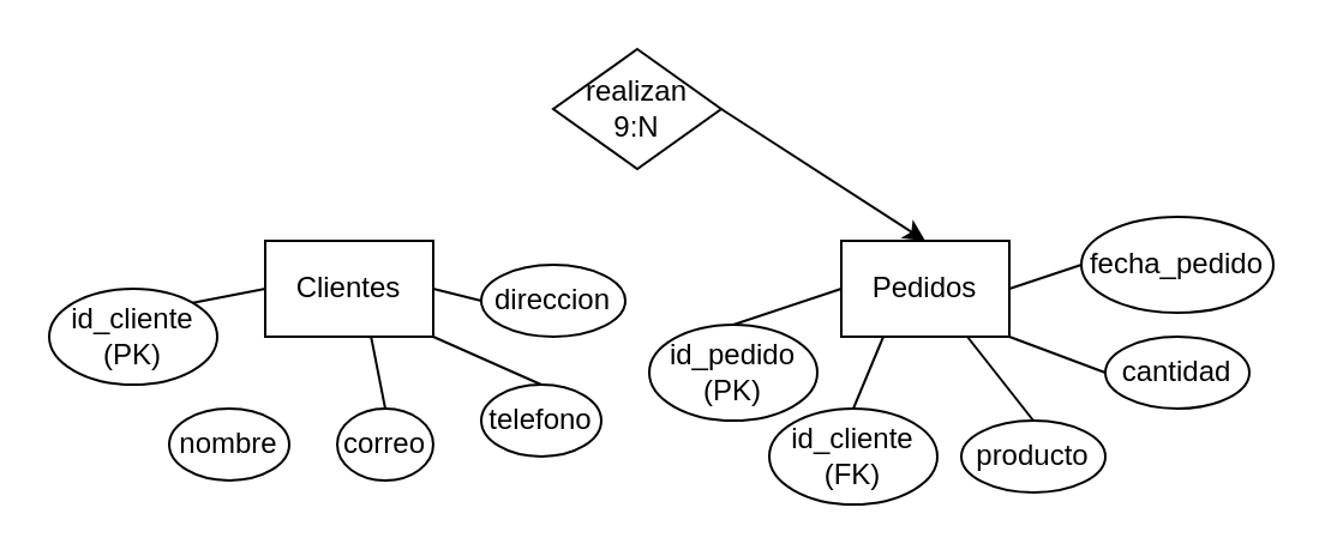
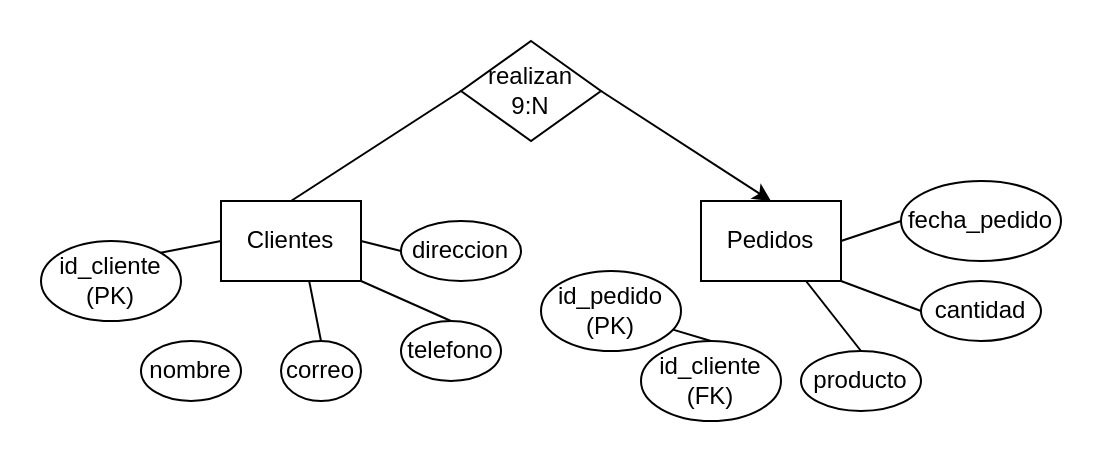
  <mxCell id="0" />
  <mxCell id="1" parent="0" />
  <mxCell id="2" value="Pedidos" style="rounded=0;whiteSpace=wrap;html=1;" vertex="1" parent="1"><mxGeometry x="350" y="100" width="70" height="40" as="geometry" /></mxCell>
  <mxCell id="3" value="&lt;div&gt;Clientes&lt;/div&gt;" style="rounded=0;whiteSpace=wrap;html=1;" vertex="1" parent="1"><mxGeometry x="110" y="100" width="70" height="40" as="geometry" /></mxCell>
  <mxCell id="4" value="nombre" style="ellipse;whiteSpace=wrap;html=1;" vertex="1" parent="1"><mxGeometry x="70" y="170" width="50" height="30" as="geometry" /></mxCell>
  <mxCell id="5" value="correo" style="ellipse;whiteSpace=wrap;html=1;" vertex="1" parent="1"><mxGeometry x="140" y="170" width="40" height="30" as="geometry" /></mxCell>
  <mxCell id="6" value="direccion" style="ellipse;whiteSpace=wrap;html=1;" vertex="1" parent="1"><mxGeometry x="200" y="110" width="60" height="30" as="geometry" /></mxCell>
  <mxCell id="7" value="id_cliente&lt;div&gt;(PK)&lt;/div&gt;" style="ellipse;whiteSpace=wrap;html=1;" vertex="1" parent="1"><mxGeometry x="20" y="120" width="70" height="40" as="geometry" /></mxCell>
  <mxCell id="8" value="telefono" style="ellipse;whiteSpace=wrap;html=1;" vertex="1" parent="1"><mxGeometry x="200" y="160" width="50" height="30" as="geometry" /></mxCell>
  <mxCell id="9" value="" style="endArrow=none;html=1;entryX=1;entryY=0.5;entryDx=0;entryDy=0;exitX=0;exitY=0.5;exitDx=0;exitDy=0;" edge="1" parent="1" source="6" target="3"><mxGeometry width="50" height="50" relative="1" as="geometry"><mxPoint x="160" y="170" as="sourcePoint" /><mxPoint x="210" y="120" as="targetPoint" /></mxGeometry></mxCell>
  <mxCell id="10" value="" style="endArrow=none;html=1;entryX=1;entryY=1;entryDx=0;entryDy=0;exitX=0.5;exitY=0;exitDx=0;exitDy=0;" edge="1" parent="1" source="8" target="3"><mxGeometry width="50" height="50" relative="1" as="geometry"><mxPoint x="160" y="170" as="sourcePoint" /><mxPoint x="210" y="120" as="targetPoint" /></mxGeometry></mxCell>
  <mxCell id="11" value="" style="endArrow=none;html=1;entryX=0.629;entryY=0.992;entryDx=0;entryDy=0;exitX=0.5;exitY=0;exitDx=0;exitDy=0;entryPerimeter=0;" edge="1" parent="1" source="5" target="3"><mxGeometry width="50" height="50" relative="1" as="geometry"><mxPoint x="195" y="170" as="sourcePoint" /><mxPoint x="190" y="150" as="targetPoint" /></mxGeometry></mxCell>
  <mxCell id="12" value="" style="endArrow=none;html=1;exitX=1;exitY=0;exitDx=0;exitDy=0;entryX=0;entryY=0.5;entryDx=0;entryDy=0;" edge="1" parent="1" source="7" target="3"><mxGeometry width="50" height="50" relative="1" as="geometry"><mxPoint x="150" y="190" as="sourcePoint" /><mxPoint x="150" y="160" as="targetPoint" /></mxGeometry></mxCell>
  <mxCell id="13" value="realizan&lt;div&gt;9:N&lt;/div&gt;" style="rhombus;whiteSpace=wrap;html=1;" vertex="1" parent="1"><mxGeometry x="230" y="20" width="70" height="50" as="geometry" /></mxCell>
+ <mxCell id="14" value="" style="endArrow=none;html=1;entryX=0;entryY=0.5;entryDx=0;entryDy=0;exitX=0.5;exitY=0;exitDx=0;exitDy=0;" edge="1" parent="1" source="3" target="13"><mxGeometry width="50" height="50" relative="1" as="geometry"><mxPoint x="250" y="170" as="sourcePoint" /><mxPoint x="300" y="120" as="targetPoint" /></mxGeometry></mxCell>
  <mxCell id="15" value="" style="endArrow=classic;html=1;entryX=0.5;entryY=0;entryDx=0;entryDy=0;exitX=1;exitY=0.5;exitDx=0;exitDy=0;" edge="1" parent="1" source="13" target="2"><mxGeometry width="50" height="50" relative="1" as="geometry"><mxPoint x="200" y="170" as="sourcePoint" /><mxPoint x="250" y="120" as="targetPoint" /></mxGeometry></mxCell>
  <mxCell id="16" value="id_pedido&lt;div&gt;(PK)&lt;/div&gt;" style="ellipse;whiteSpace=wrap;html=1;" vertex="1" parent="1"><mxGeometry x="270" y="135" width="70" height="40" as="geometry" /></mxCell>
  <mxCell id="17" value="id_cliente&lt;div&gt;(FK)&lt;/div&gt;" style="ellipse;whiteSpace=wrap;html=1;" vertex="1" parent="1"><mxGeometry x="320" y="170" width="70" height="40" as="geometry" /></mxCell>
  <mxCell id="18" value="producto" style="ellipse;whiteSpace=wrap;html=1;" vertex="1" parent="1"><mxGeometry x="400" y="175" width="60" height="30" as="geometry" /></mxCell>
  <mxCell id="19" value="cantidad" style="ellipse;whiteSpace=wrap;html=1;" vertex="1" parent="1"><mxGeometry x="460" y="140" width="60" height="30" as="geometry" /></mxCell>
  <mxCell id="20" value="fecha_pedido" style="ellipse;whiteSpace=wrap;html=1;" vertex="1" parent="1"><mxGeometry x="450" y="90" width="80" height="40" as="geometry" /></mxCell>
- <mxCell id="21" value="" style="endArrow=none;html=1;entryX=0;entryY=0.5;entryDx=0;entryDy=0;exitX=0.5;exitY=0;exitDx=0;exitDy=0;" edge="1" parent="1" source="16" target="2"><mxGeometry width="50" height="50" relative="1" as="geometry"><mxPoint x="340" y="270" as="sourcePoint" /><mxPoint x="390" y="220" as="targetPoint" /></mxGeometry></mxCell>
- <mxCell id="22" value="" style="endArrow=none;html=1;entryX=0.25;entryY=1;entryDx=0;entryDy=0;exitX=0.5;exitY=0;exitDx=0;exitDy=0;" edge="1" parent="1" source="17" target="2"><mxGeometry width="50" height="50" relative="1" as="geometry"><mxPoint x="315" y="130" as="sourcePoint" /><mxPoint x="360" y="120" as="targetPoint" /></mxGeometry></mxCell>
+ <mxCell id="22" value="" style="endArrow=none;html=1;exitX=0.5;exitY=0;exitDx=0;exitDy=0;" edge="1" parent="1" source="17" target="16"><mxGeometry width="50" height="50" relative="1" as="geometry"><mxPoint x="315" y="130" as="sourcePoint" /><mxPoint x="360" y="120" as="targetPoint" /></mxGeometry></mxCell>
  <mxCell id="23" value="" style="endArrow=none;html=1;entryX=0.75;entryY=1;entryDx=0;entryDy=0;exitX=0.5;exitY=0;exitDx=0;exitDy=0;" edge="1" parent="1" source="18" target="2"><mxGeometry width="50" height="50" relative="1" as="geometry"><mxPoint x="325" y="140" as="sourcePoint" /><mxPoint x="370" y="130" as="targetPoint" /></mxGeometry></mxCell>
  <mxCell id="24" value="" style="endArrow=none;html=1;entryX=1;entryY=1;entryDx=0;entryDy=0;exitX=0;exitY=0.5;exitDx=0;exitDy=0;" edge="1" parent="1" source="19" target="2"><mxGeometry width="50" height="50" relative="1" as="geometry"><mxPoint x="335" y="150" as="sourcePoint" /><mxPoint x="380" y="140" as="targetPoint" /></mxGeometry></mxCell>
  <mxCell id="25" value="" style="endArrow=none;html=1;entryX=1;entryY=0.5;entryDx=0;entryDy=0;exitX=0;exitY=0.5;exitDx=0;exitDy=0;" edge="1" parent="1" source="20" target="2"><mxGeometry width="50" height="50" relative="1" as="geometry"><mxPoint x="345" y="160" as="sourcePoint" /><mxPoint x="390" y="150" as="targetPoint" /></mxGeometry></mxCell>
